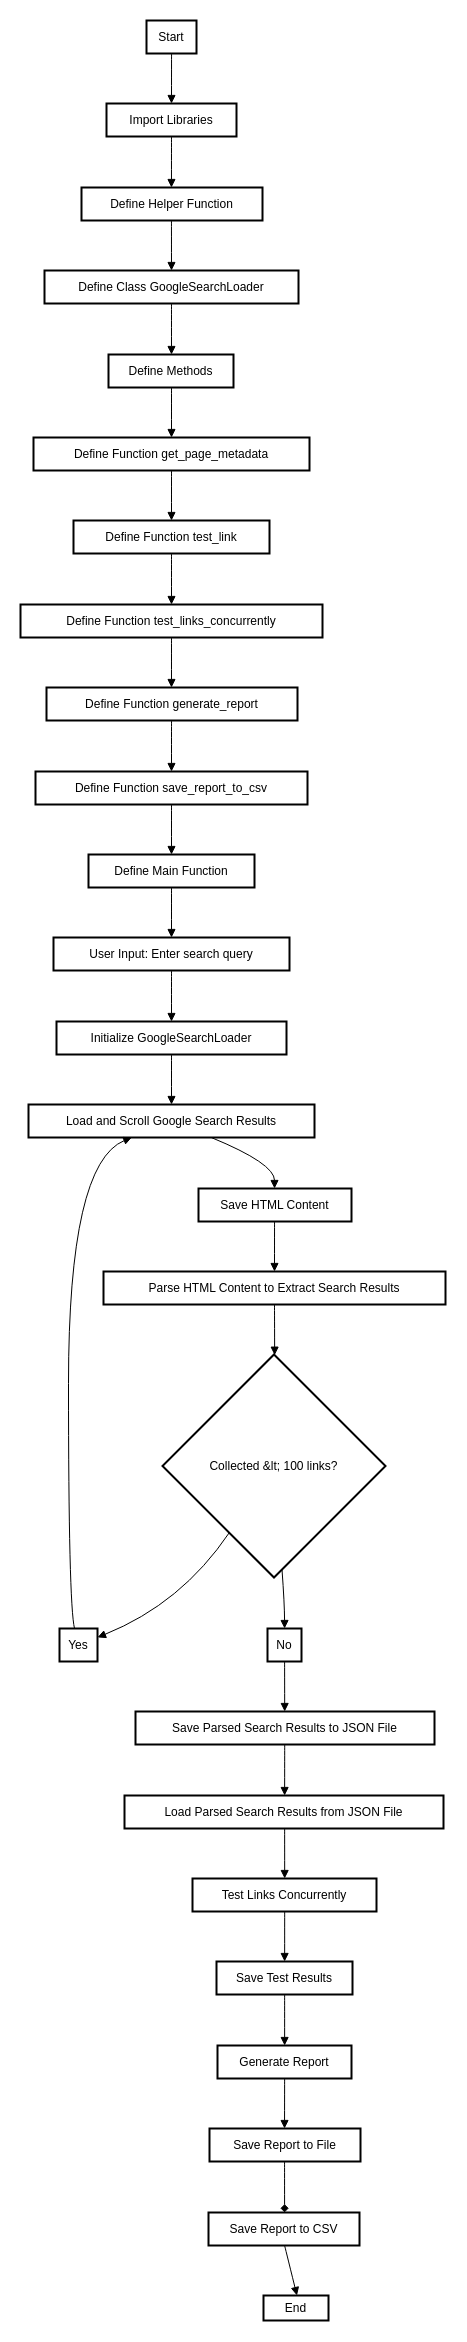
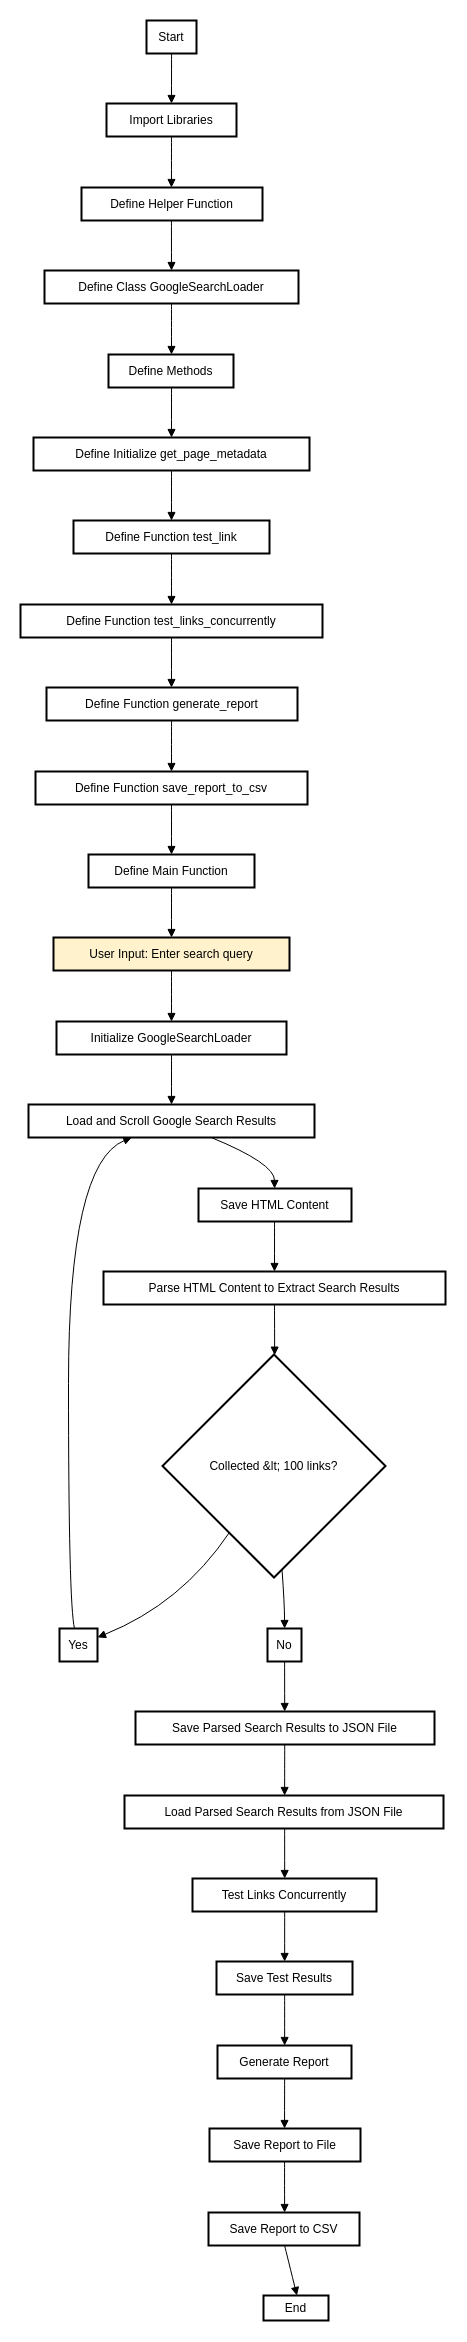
  <mxCell id="0" />
  <mxCell id="1" parent="0" />
  <mxCell id="2" value="Start" style="whiteSpace=wrap;strokeWidth=2;" vertex="1" parent="1"><mxGeometry x="146" y="20" width="50" height="33" as="geometry" /></mxCell>
  <mxCell id="3" value="Import Libraries" style="whiteSpace=wrap;strokeWidth=2;" vertex="1" parent="1"><mxGeometry x="106" y="103" width="130" height="33" as="geometry" /></mxCell>
  <mxCell id="4" value="Define Helper Function" style="whiteSpace=wrap;strokeWidth=2;" vertex="1" parent="1"><mxGeometry x="81" y="187" width="181" height="33" as="geometry" /></mxCell>
  <mxCell id="5" value="Define Class GoogleSearchLoader" style="whiteSpace=wrap;strokeWidth=2;" vertex="1" parent="1"><mxGeometry x="44" y="270" width="254" height="33" as="geometry" /></mxCell>
  <mxCell id="6" value="Define Methods" style="whiteSpace=wrap;strokeWidth=2;" vertex="1" parent="1"><mxGeometry x="108" y="354" width="125" height="33" as="geometry" /></mxCell>
- <mxCell id="7" value="Define Function get_page_metadata" style="whiteSpace=wrap;strokeWidth=2;" vertex="1" parent="1"><mxGeometry x="33" y="437" width="276" height="33" as="geometry" /></mxCell>
+ <mxCell id="7" value="Define Initialize get_page_metadata" style="whiteSpace=wrap;strokeWidth=2;" vertex="1" parent="1"><mxGeometry x="33" y="437" width="276" height="33" as="geometry" /></mxCell>
  <mxCell id="8" value="Define Function test_link" style="whiteSpace=wrap;strokeWidth=2;" vertex="1" parent="1"><mxGeometry x="73" y="520" width="196" height="33" as="geometry" /></mxCell>
  <mxCell id="9" value="Define Function test_links_concurrently" style="whiteSpace=wrap;strokeWidth=2;" vertex="1" parent="1"><mxGeometry x="20" y="604" width="302" height="33" as="geometry" /></mxCell>
  <mxCell id="10" value="Define Function generate_report" style="whiteSpace=wrap;strokeWidth=2;" vertex="1" parent="1"><mxGeometry x="46" y="687" width="251" height="33" as="geometry" /></mxCell>
  <mxCell id="11" value="Define Function save_report_to_csv" style="whiteSpace=wrap;strokeWidth=2;" vertex="1" parent="1"><mxGeometry x="35" y="771" width="272" height="33" as="geometry" /></mxCell>
  <mxCell id="12" value="Define Main Function" style="whiteSpace=wrap;strokeWidth=2;" vertex="1" parent="1"><mxGeometry x="88" y="854" width="166" height="33" as="geometry" /></mxCell>
- <mxCell id="13" value="User Input: Enter search query" style="whiteSpace=wrap;strokeWidth=2;" vertex="1" parent="1"><mxGeometry x="53" y="937" width="236" height="33" as="geometry" /></mxCell>
+ <mxCell id="13" value="User Input: Enter search query" style="whiteSpace=wrap;strokeWidth=2;fillColor=#fff2cc;" vertex="1" parent="1"><mxGeometry x="53" y="937" width="236" height="33" as="geometry" /></mxCell>
  <mxCell id="14" value="Initialize GoogleSearchLoader" style="whiteSpace=wrap;strokeWidth=2;" vertex="1" parent="1"><mxGeometry x="56" y="1021" width="230" height="33" as="geometry" /></mxCell>
  <mxCell id="15" value="Load and Scroll Google Search Results" style="whiteSpace=wrap;strokeWidth=2;" vertex="1" parent="1"><mxGeometry x="28" y="1104" width="286" height="33" as="geometry" /></mxCell>
  <mxCell id="16" value="Save HTML Content" style="whiteSpace=wrap;strokeWidth=2;" vertex="1" parent="1"><mxGeometry x="198" y="1188" width="153" height="33" as="geometry" /></mxCell>
  <mxCell id="17" value="Parse HTML Content to Extract Search Results" style="whiteSpace=wrap;strokeWidth=2;" vertex="1" parent="1"><mxGeometry x="103" y="1271" width="342" height="33" as="geometry" /></mxCell>
  <mxCell id="18" value="Collected &amp;lt; 100 links?" style="rhombus;strokeWidth=2;whiteSpace=wrap;" vertex="1" parent="1"><mxGeometry x="162" y="1354" width="223" height="223" as="geometry" /></mxCell>
  <mxCell id="19" value="Yes" style="whiteSpace=wrap;strokeWidth=2;" vertex="1" parent="1"><mxGeometry x="59" y="1628" width="38" height="33" as="geometry" /></mxCell>
  <mxCell id="20" value="No" style="whiteSpace=wrap;strokeWidth=2;" vertex="1" parent="1"><mxGeometry x="267" y="1628" width="34" height="33" as="geometry" /></mxCell>
  <mxCell id="21" value="Save Parsed Search Results to JSON File" style="whiteSpace=wrap;strokeWidth=2;" vertex="1" parent="1"><mxGeometry x="135" y="1711" width="299" height="33" as="geometry" /></mxCell>
  <mxCell id="22" value="Load Parsed Search Results from JSON File" style="whiteSpace=wrap;strokeWidth=2;" vertex="1" parent="1"><mxGeometry x="124" y="1795" width="319" height="33" as="geometry" /></mxCell>
  <mxCell id="23" value="Test Links Concurrently" style="whiteSpace=wrap;strokeWidth=2;" vertex="1" parent="1"><mxGeometry x="192" y="1878" width="184" height="33" as="geometry" /></mxCell>
  <mxCell id="24" value="Save Test Results" style="whiteSpace=wrap;strokeWidth=2;" vertex="1" parent="1"><mxGeometry x="216" y="1961" width="136" height="33" as="geometry" /></mxCell>
  <mxCell id="25" value="Generate Report" style="whiteSpace=wrap;strokeWidth=2;" vertex="1" parent="1"><mxGeometry x="217" y="2045" width="134" height="33" as="geometry" /></mxCell>
  <mxCell id="26" value="Save Report to File" style="whiteSpace=wrap;strokeWidth=2;" vertex="1" parent="1"><mxGeometry x="209" y="2128" width="151" height="33" as="geometry" /></mxCell>
  <mxCell id="27" value="Save Report to CSV" style="whiteSpace=wrap;strokeWidth=2;" vertex="1" parent="1"><mxGeometry x="208" y="2212" width="151" height="33" as="geometry" /></mxCell>
  <mxCell id="28" value="End" style="whiteSpace=wrap;strokeWidth=2;" vertex="1" parent="1"><mxGeometry x="263" y="2295" width="65" height="25" as="geometry" /></mxCell>
  <mxCell id="29" value="" style="curved=1;startArrow=none;endArrow=block;exitX=0.501;exitY=1.012;entryX=0.5;entryY=0.012;rounded=0;" edge="1" parent="1" source="2" target="3"><mxGeometry relative="1" as="geometry"><Array as="points" /></mxGeometry></mxCell>
  <mxCell id="30" value="" style="curved=1;startArrow=none;endArrow=block;exitX=0.5;exitY=1.024;entryX=0.497;entryY=-0.006;rounded=0;" edge="1" parent="1" source="3" target="4"><mxGeometry relative="1" as="geometry"><Array as="points" /></mxGeometry></mxCell>
  <mxCell id="31" value="" style="curved=1;startArrow=none;endArrow=block;exitX=0.497;exitY=1.006;entryX=0.5;entryY=0.006;rounded=0;" edge="1" parent="1" source="4" target="5"><mxGeometry relative="1" as="geometry"><Array as="points" /></mxGeometry></mxCell>
  <mxCell id="32" value="" style="curved=1;startArrow=none;endArrow=block;exitX=0.5;exitY=1.018;entryX=0.504;entryY=-0.012;rounded=0;" edge="1" parent="1" source="5" target="6"><mxGeometry relative="1" as="geometry"><Array as="points" /></mxGeometry></mxCell>
  <mxCell id="33" value="" style="curved=1;startArrow=none;endArrow=block;exitX=0.504;exitY=1.0;entryX=0.5;entryY=2.312e-7;rounded=0;" edge="1" parent="1" source="6" target="7"><mxGeometry relative="1" as="geometry"><Array as="points" /></mxGeometry></mxCell>
  <mxCell id="34" value="" style="curved=1;startArrow=none;endArrow=block;exitX=0.5;exitY=1.012;entryX=0.5;entryY=0.012;rounded=0;" edge="1" parent="1" source="7" target="8"><mxGeometry relative="1" as="geometry"><Array as="points" /></mxGeometry></mxCell>
  <mxCell id="35" value="" style="curved=1;startArrow=none;endArrow=block;exitX=0.5;exitY=1.024;entryX=0.5;entryY=-0.006;rounded=0;" edge="1" parent="1" source="8" target="9"><mxGeometry relative="1" as="geometry"><Array as="points" /></mxGeometry></mxCell>
  <mxCell id="36" value="" style="curved=1;startArrow=none;endArrow=block;exitX=0.5;exitY=1.006;entryX=0.498;entryY=0.006;rounded=0;" edge="1" parent="1" source="9" target="10"><mxGeometry relative="1" as="geometry"><Array as="points" /></mxGeometry></mxCell>
  <mxCell id="37" value="" style="curved=1;startArrow=none;endArrow=block;exitX=0.498;exitY=1.018;entryX=0.5;entryY=-0.012;rounded=0;" edge="1" parent="1" source="10" target="11"><mxGeometry relative="1" as="geometry"><Array as="points" /></mxGeometry></mxCell>
  <mxCell id="38" value="" style="curved=1;startArrow=none;endArrow=block;exitX=0.5;exitY=1.0;entryX=0.5;entryY=4.624e-7;rounded=0;" edge="1" parent="1" source="11" target="12"><mxGeometry relative="1" as="geometry"><Array as="points" /></mxGeometry></mxCell>
  <mxCell id="39" value="" style="curved=1;startArrow=none;endArrow=block;exitX=0.5;exitY=1.012;entryX=0.5;entryY=0.012;rounded=0;" edge="1" parent="1" source="12" target="13"><mxGeometry relative="1" as="geometry"><Array as="points" /></mxGeometry></mxCell>
  <mxCell id="40" value="" style="curved=1;startArrow=none;endArrow=block;exitX=0.5;exitY=1.024;entryX=0.5;entryY=-0.006;rounded=0;" edge="1" parent="1" source="13" target="14"><mxGeometry relative="1" as="geometry"><Array as="points" /></mxGeometry></mxCell>
  <mxCell id="41" value="" style="curved=1;startArrow=none;endArrow=block;exitX=0.5;exitY=1.006;entryX=0.5;entryY=0.006;rounded=0;" edge="1" parent="1" source="14" target="15"><mxGeometry relative="1" as="geometry"><Array as="points" /></mxGeometry></mxCell>
  <mxCell id="42" value="" style="curved=1;startArrow=none;endArrow=block;exitX=0.644;exitY=1.018;entryX=0.497;entryY=-0.012;rounded=0;" edge="1" parent="1" source="15" target="16"><mxGeometry relative="1" as="geometry"><Array as="points"><mxPoint x="274" y="1163" /></Array></mxGeometry></mxCell>
  <mxCell id="43" value="" style="curved=1;startArrow=none;endArrow=block;exitX=0.497;exitY=1.0;entryX=0.5;entryY=6.936e-7;rounded=0;" edge="1" parent="1" source="16" target="17"><mxGeometry relative="1" as="geometry"><Array as="points" /></mxGeometry></mxCell>
  <mxCell id="44" value="" style="curved=1;startArrow=none;endArrow=block;exitX=0.5;exitY=1.012;entryX=0.503;entryY=0.002;rounded=0;" edge="1" parent="1" source="17" target="18"><mxGeometry relative="1" as="geometry"><Array as="points" /></mxGeometry></mxCell>
  <mxCell id="45" value="" style="curved=1;startArrow=none;endArrow=block;exitX=0.162;exitY=1.004;entryX=1.006;entryY=0.266;rounded=0;" edge="1" parent="1" source="18" target="19"><mxGeometry relative="1" as="geometry"><Array as="points"><mxPoint x="181" y="1603" /></Array></mxGeometry></mxCell>
  <mxCell id="46" value="" style="curved=1;startArrow=none;endArrow=block;exitX=0.394;exitY=-0.004;entryX=0.356;entryY=1.018;rounded=0;" edge="1" parent="1" source="19" target="15"><mxGeometry relative="1" as="geometry"><Array as="points"><mxPoint x="68" y="1603" /><mxPoint x="68" y="1163" /></Array></mxGeometry></mxCell>
  <mxCell id="47" value="" style="curved=1;startArrow=none;endArrow=block;exitX=0.539;exitY=1.004;entryX=0.503;entryY=-0.004;rounded=0;" edge="1" parent="1" source="18" target="20"><mxGeometry relative="1" as="geometry"><Array as="points"><mxPoint x="284" y="1603" /></Array></mxGeometry></mxCell>
  <mxCell id="48" value="" style="curved=1;startArrow=none;endArrow=block;exitX=0.503;exitY=1.008;entryX=0.499;entryY=0.008;rounded=0;" edge="1" parent="1" source="20" target="21"><mxGeometry relative="1" as="geometry"><Array as="points" /></mxGeometry></mxCell>
  <mxCell id="49" value="" style="curved=1;startArrow=none;endArrow=block;exitX=0.499;exitY=1.02;entryX=0.502;entryY=-0.01;rounded=0;" edge="1" parent="1" source="21" target="22"><mxGeometry relative="1" as="geometry"><Array as="points" /></mxGeometry></mxCell>
  <mxCell id="50" value="" style="curved=1;startArrow=none;endArrow=block;exitX=0.502;exitY=1.002;entryX=0.501;entryY=0.002;rounded=0;" edge="1" parent="1" source="22" target="23"><mxGeometry relative="1" as="geometry"><Array as="points" /></mxGeometry></mxCell>
  <mxCell id="51" value="" style="curved=1;startArrow=none;endArrow=block;exitX=0.501;exitY=1.014;entryX=0.501;entryY=0.014;rounded=0;" edge="1" parent="1" source="23" target="24"><mxGeometry relative="1" as="geometry"><Array as="points" /></mxGeometry></mxCell>
  <mxCell id="52" value="" style="curved=1;startArrow=none;endArrow=block;exitX=0.501;exitY=1.026;entryX=0.501;entryY=-0.004;rounded=0;" edge="1" parent="1" source="24" target="25"><mxGeometry relative="1" as="geometry"><Array as="points" /></mxGeometry></mxCell>
  <mxCell id="53" value="" style="curved=1;startArrow=none;endArrow=block;exitX=0.501;exitY=1.008;entryX=0.497;entryY=0.008;rounded=0;" edge="1" parent="1" source="25" target="26"><mxGeometry relative="1" as="geometry"><Array as="points" /></mxGeometry></mxCell>
- <mxCell id="54" value="" style="curved=1;startArrow=none;endArrow=diamond;exitX=0.497;exitY=1.02;entryX=0.504;entryY=-0.01;rounded=0;" edge="1" parent="1" source="26" target="27"><mxGeometry relative="1" as="geometry"><Array as="points" /></mxGeometry></mxCell>
+ <mxCell id="54" value="" style="curved=1;startArrow=none;endArrow=block;exitX=0.497;exitY=1.02;entryX=0.504;entryY=-0.01;rounded=0;" edge="1" parent="1" source="26" target="27"><mxGeometry relative="1" as="geometry"><Array as="points" /></mxGeometry></mxCell>
  <mxCell id="55" value="" style="curved=1;startArrow=none;endArrow=block;exitX=0.504;exitY=1.002;entryX=0.515;entryY=0.002;rounded=0;" edge="1" parent="1" source="27" target="28"><mxGeometry relative="1" as="geometry"><Array as="points" /></mxGeometry></mxCell>
